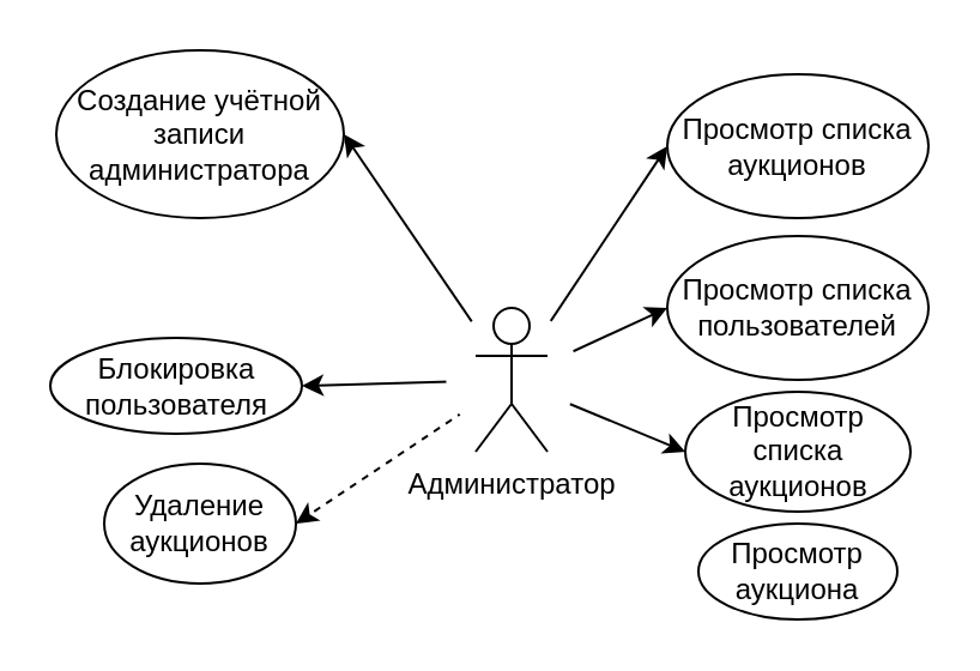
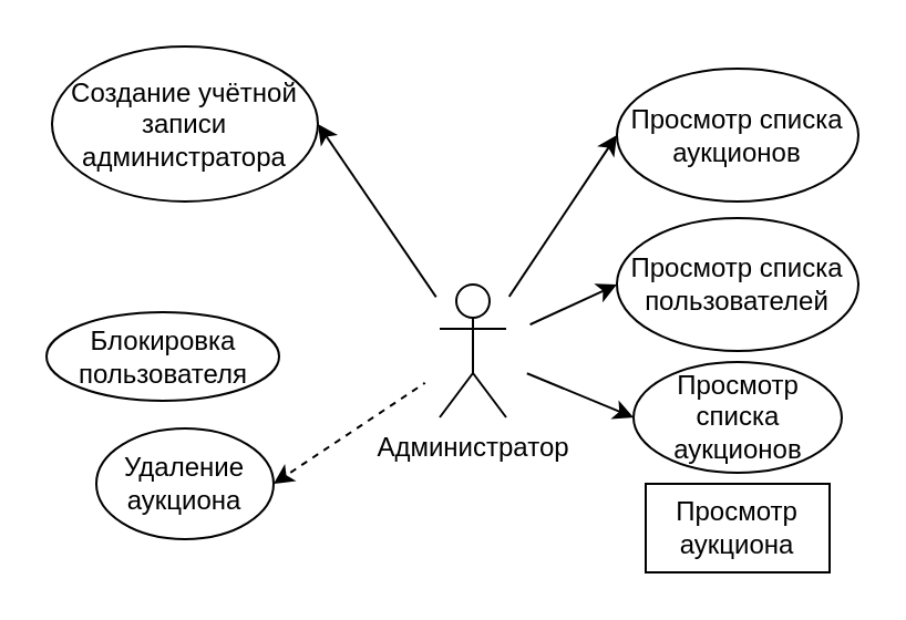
  <mxCell id="0" />
  <mxCell id="1" parent="0" />
  <mxCell id="2" value="" style="endArrow=classic;html=1;entryX=0;entryY=0.5;entryDx=0;entryDy=0;exitX=0.5;exitY=0.5;exitDx=0;exitDy=0;exitPerimeter=0;" edge="1" parent="1" source="14" target="15"><mxGeometry width="50" height="50" relative="1" as="geometry"><mxPoint x="208.095" y="105.357" as="sourcePoint" /><mxPoint x="272.857" y="75.357" as="targetPoint" /></mxGeometry></mxCell>
  <mxCell id="3" value="" style="endArrow=classic;html=1;entryX=1;entryY=0.5;entryDx=0;entryDy=0;exitX=0.5;exitY=0.5;exitDx=0;exitDy=0;exitPerimeter=0;" parent="1" source="14" target="10" edge="1"><mxGeometry width="50" height="50" relative="1" as="geometry"><mxPoint x="168" y="293" as="sourcePoint" /><mxPoint x="218" y="243" as="targetPoint" /></mxGeometry></mxCell>
- <mxCell id="4" value="" style="endArrow=classic;html=1;entryX=1;entryY=0.5;entryDx=0;entryDy=0;exitX=0.5;exitY=0.5;exitDx=0;exitDy=0;exitPerimeter=0;" parent="1" source="14" target="11" edge="1"><mxGeometry width="50" height="50" relative="1" as="geometry"><mxPoint x="188" y="293" as="sourcePoint" /><mxPoint x="238" y="243" as="targetPoint" /></mxGeometry></mxCell>
  <mxCell id="5" value="" style="endArrow=classic;html=1;entryX=1;entryY=0.5;entryDx=0;entryDy=0;exitX=0.5;exitY=0.5;exitDx=0;exitDy=0;exitPerimeter=0;dashed=1;" parent="1" source="14" target="12" edge="1"><mxGeometry width="50" height="50" relative="1" as="geometry"><mxPoint x="208" y="313" as="sourcePoint" /><mxPoint x="258" y="263" as="targetPoint" /></mxGeometry></mxCell>
  <mxCell id="6" value="" style="endArrow=classic;html=1;entryX=0;entryY=0.5;entryDx=0;entryDy=0;exitX=0.5;exitY=0.5;exitDx=0;exitDy=0;exitPerimeter=0;" parent="1" source="14" target="9" edge="1"><mxGeometry width="50" height="50" relative="1" as="geometry"><mxPoint x="218" y="353" as="sourcePoint" /><mxPoint x="268" y="303" as="targetPoint" /></mxGeometry></mxCell>
  <mxCell id="7" value="" style="endArrow=classic;html=1;entryX=0;entryY=0.5;entryDx=0;entryDy=0;exitX=0.5;exitY=0.5;exitDx=0;exitDy=0;exitPerimeter=0;" parent="1" source="14" target="13" edge="1"><mxGeometry width="50" height="50" relative="1" as="geometry"><mxPoint x="318" y="333" as="sourcePoint" /><mxPoint x="368" y="283" as="targetPoint" /></mxGeometry></mxCell>
  <mxCell id="8" value="" style="ellipse;whiteSpace=wrap;html=1;aspect=fixed;strokeColor=none;" parent="1" vertex="1"><mxGeometry x="185.5" y="128" width="55" height="55" as="geometry" /></mxCell>
  <mxCell id="9" value="Просмотр списка пользователей&lt;br&gt;" style="ellipse;whiteSpace=wrap;html=1;" parent="1" vertex="1"><mxGeometry x="278" y="98" width="109" height="60" as="geometry" /></mxCell>
  <mxCell id="10" value="Создание учётной записи&lt;br&gt;администратора&lt;br&gt;" style="ellipse;whiteSpace=wrap;html=1;" parent="1" vertex="1"><mxGeometry x="23" y="20.5" width="120" height="70" as="geometry" /></mxCell>
  <mxCell id="11" value="Блокировка пользователя" style="ellipse;whiteSpace=wrap;html=1;" parent="1" vertex="1"><mxGeometry x="20.5" y="140.5" width="105" height="40" as="geometry" /></mxCell>
- <mxCell id="12" value="Удаление аукционов" style="ellipse;whiteSpace=wrap;html=1;" parent="1" vertex="1"><mxGeometry x="43" y="193" width="80" height="50" as="geometry" /></mxCell>
+ <mxCell id="12" value="Удаление аукциона" style="ellipse;whiteSpace=wrap;html=1;" parent="1" vertex="1"><mxGeometry x="43" y="193" width="80" height="50" as="geometry" /></mxCell>
  <mxCell id="13" value="Просмотр списка аукционов" style="ellipse;whiteSpace=wrap;html=1;" parent="1" vertex="1"><mxGeometry x="285.5" y="163" width="94" height="50" as="geometry" /></mxCell>
  <mxCell id="14" value="Администратор" style="shape=umlActor;verticalLabelPosition=bottom;labelBackgroundColor=#ffffff;verticalAlign=top;html=1;outlineConnect=0;" parent="1" vertex="1"><mxGeometry x="198" y="128" width="30" height="60" as="geometry" /></mxCell>
  <mxCell id="15" value="Просмотр списка аукционов&lt;br&gt;" style="ellipse;whiteSpace=wrap;html=1;" vertex="1" parent="1"><mxGeometry x="278" y="30.5" width="109" height="60" as="geometry" /></mxCell>
- <mxCell id="16" value="Просмотр аукциона&lt;br&gt;" style="ellipse;whiteSpace=wrap;html=1;" vertex="1" parent="1"><mxGeometry x="291" y="218" width="83" height="40" as="geometry" /></mxCell>
+ <mxCell id="16" value="Просмотр аукциона&lt;br&gt;" style="whiteSpace=wrap;html=1;rounded=0;" vertex="1" parent="1"><mxGeometry x="291" y="218" width="83" height="40" as="geometry" /></mxCell>
